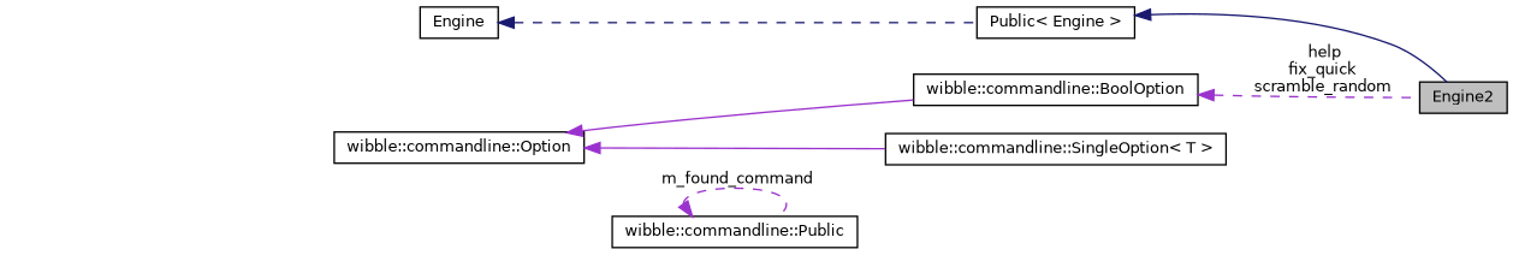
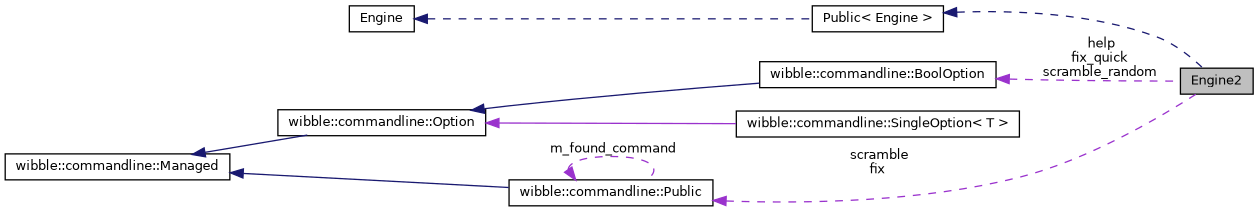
  digraph {
    rankdir=LR
    node [color=black fillcolor=white fontname=Helvetica fontsize=10 shape=record style=filled]
    edge [color=midnightblue dir=back fontname=Helvetica fontsize=10 labelfontname=Helvetica labelfontsize=10 style=solid]
    n1 [fillcolor=grey75 fontcolor=black height=0.2 label=Engine2 width=0.4]
    n2 [height=0.2 label="Public\< Engine \>" width=0.4]
    n3 [height=0.2 label=Engine width=0.4]
    n4 [height=0.2 label="wibble::commandline::BoolOption" width=0.4]
    n5 [height=0.2 label="wibble::commandline::Option" width=0.4]
    n6 [height=0.2 label="wibble::commandline::SingleOption\< T \>" width=0.4]
+   n7 [height=0.2 label="wibble::commandline::Managed" width=0.4]
    n8 [height=0.2 label="wibble::commandline::Public" width=0.4]
-   n2 -> n1
+   n2 -> n1 [style=dashed]
    n3 -> n2 [style=dashed]
    n4 -> n1 [color=darkorchid3 label=" help\nfix_quick\nscramble_random" style=dashed]
-   n5 -> n4 [color=darkorchid3]
+   n5 -> n4
    n5 -> n6 [color=darkorchid3]
+   n7 -> n5
+   n7 -> n8
+   n8 -> n1 [color=darkorchid3 label=" scramble\nfix" style=dashed]
    n8 -> n8 [color=darkorchid3 label=" m_found_command" style=dashed]
  }
